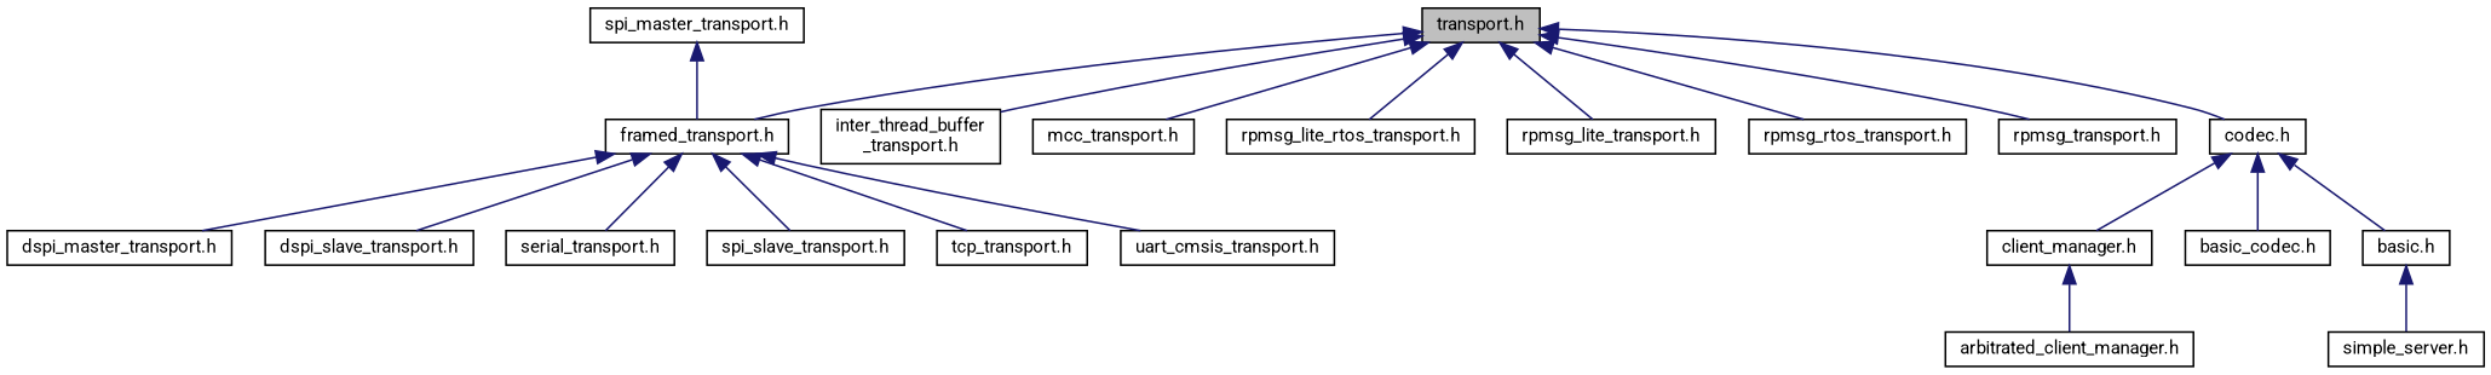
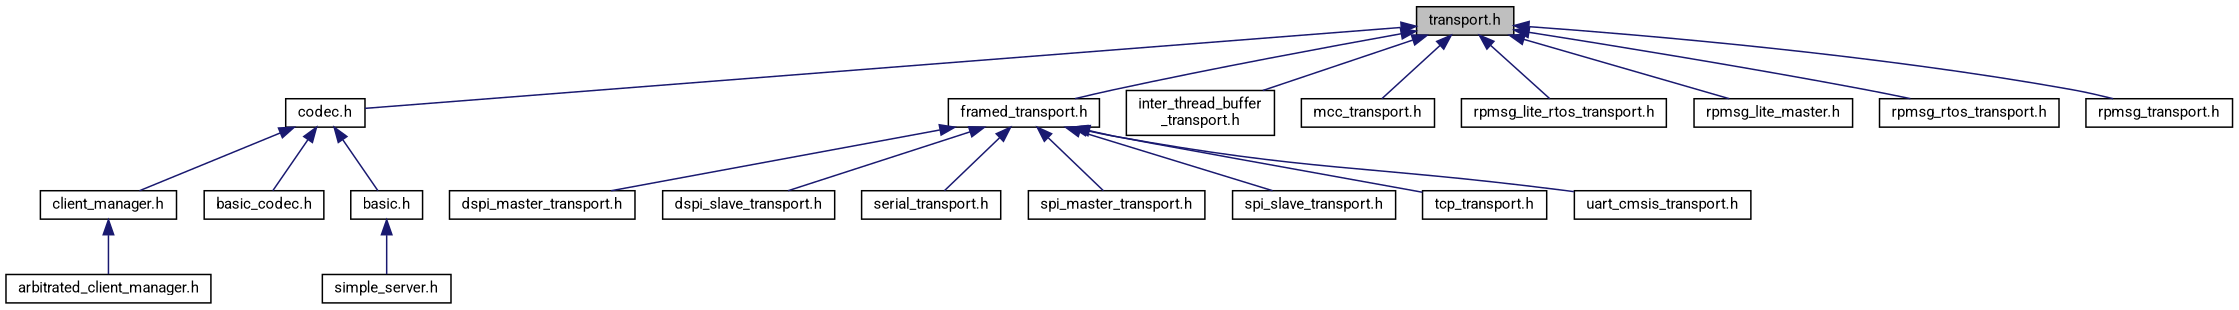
  digraph {
    fontname=Roboto
    node [color=black fillcolor=white fontname=Roboto fontsize=10 shape=record style=filled]
    edge [color=midnightblue dir=back fontname=Roboto fontsize=10 labelfontname=Helvetica labelfontsize=10 style=solid]
    n1 [fillcolor=grey75 fontcolor=black height=0.2 label="transport.h" width=0.4]
    n2 [height=0.2 label="codec.h" width=0.4]
    n3 [height=0.2 label="framed_transport.h" width=0.4]
    n4 [height=0.2 label="inter_thread_buffer\l_transport.h" width=0.4]
    n5 [height=0.2 label="mcc_transport.h" width=0.4]
    n6 [height=0.2 label="rpmsg_lite_rtos_transport.h" width=0.4]
-   n7 [height=0.2 label="rpmsg_lite_transport.h" width=0.4]
+   n7 [height=0.2 label="rpmsg_lite_master.h" width=0.4]
    n8 [height=0.2 label="rpmsg_rtos_transport.h" width=0.4]
    n9 [height=0.2 label="rpmsg_transport.h" width=0.4]
    n10 [height=0.2 label="client_manager.h" width=0.4]
    n11 [height=0.2 label="basic_codec.h" width=0.4]
    n12 [height=0.2 label="basic.h" width=0.4]
    n13 [height=0.2 label="dspi_master_transport.h" width=0.4]
    n14 [height=0.2 label="dspi_slave_transport.h" width=0.4]
    n15 [height=0.2 label="serial_transport.h" width=0.4]
    n16 [height=0.2 label="spi_master_transport.h" width=0.4]
    n17 [height=0.2 label="spi_slave_transport.h" width=0.4]
    n18 [height=0.2 label="tcp_transport.h" width=0.4]
    n19 [height=0.2 label="uart_cmsis_transport.h" width=0.4]
    n20 [height=0.2 label="arbitrated_client_manager.h" width=0.4]
    n21 [height=0.2 label="simple_server.h" width=0.4]
    n1 -> n2
    n1 -> n3
    n1 -> n4
    n1 -> n5
    n1 -> n6
    n1 -> n7
    n1 -> n8
    n1 -> n9
    n2 -> n10
    n2 -> n11
    n2 -> n12
    n3 -> n13
    n3 -> n14
    n3 -> n15
-   n16 -> n3
+   n3 -> n16
    n3 -> n17
    n3 -> n18
    n3 -> n19
    n10 -> n20
    n12 -> n21
  }
